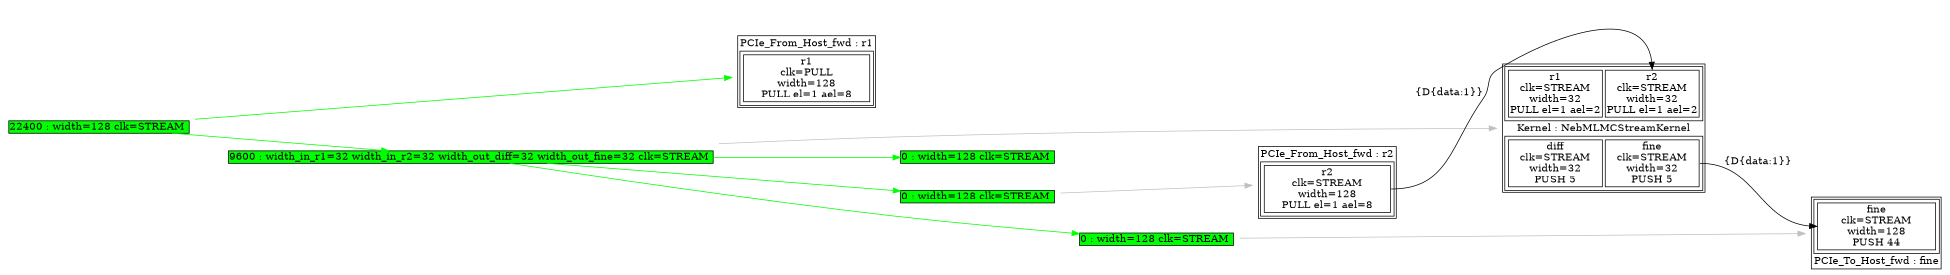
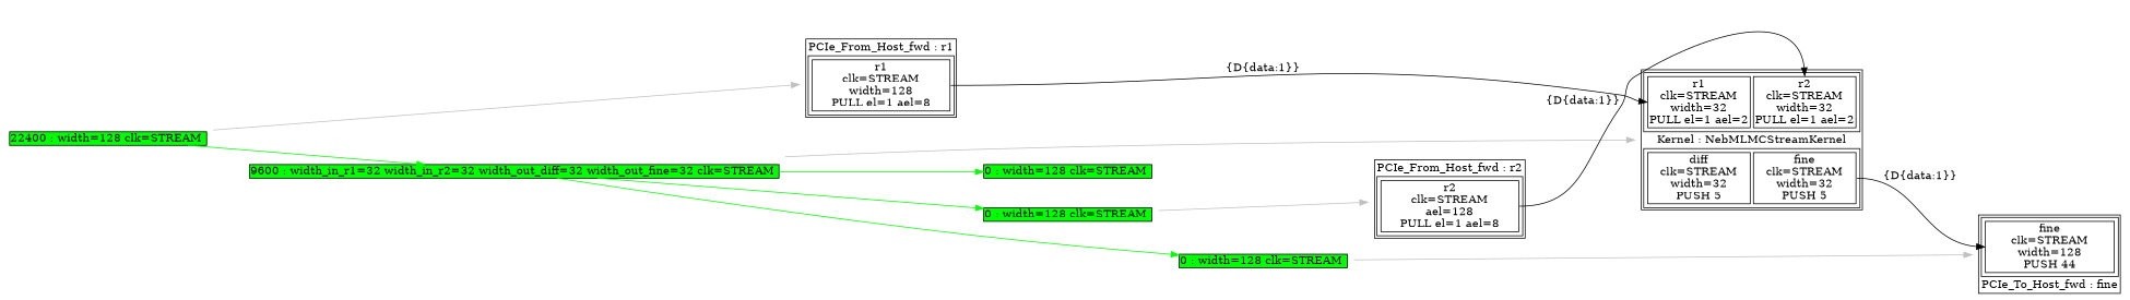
  digraph {
    rankdir=LR
    node [shape=plaintext]
    edge [color=gray]
    n1 [label=<<TABLE  BORDER="1" CELLPADDING="1" CELLSPACING="1"><TR><TD BGCOLOR="white" BORDER="0" PORT="inputs" ROWSPAN="1" COLSPAN="1"><TABLE  BORDER="1" CELLPADDING="1" CELLSPACING="4"><TR><TD BGCOLOR="white" BORDER="1" PORT="r1" ROWSPAN="1" COLSPAN="1">r1<BR/>clk=STREAM<BR/>width=32<BR/>PULL el=1 ael=2</TD><TD BGCOLOR="white" BORDER="1" PORT="r2" ROWSPAN="1" COLSPAN="1">r2<BR/>clk=STREAM<BR/>width=32<BR/>PULL el=1 ael=2</TD></TR></TABLE></TD></TR><TR><TD BGCOLOR="white" BORDER="0" PORT="node_info" ROWSPAN="1" COLSPAN="1">Kernel : NebMLMCStreamKernel</TD></TR><TR><TD BGCOLOR="white" BORDER="0" PORT="outputs" ROWSPAN="1" COLSPAN="1"><TABLE  BORDER="1" CELLPADDING="1" CELLSPACING="4"><TR><TD BGCOLOR="white" BORDER="1" PORT="diff" ROWSPAN="1" COLSPAN="1">diff<BR/>clk=STREAM<BR/>width=32<BR/>PUSH 5</TD><TD BGCOLOR="white" BORDER="1" PORT="fine" ROWSPAN="1" COLSPAN="1">fine<BR/>clk=STREAM<BR/>width=32<BR/>PUSH 5</TD></TR></TABLE></TD></TR></TABLE>>]
    n2 [label=<<TABLE  BORDER="1" CELLPADDING="1" CELLSPACING="1"><TR><TD BGCOLOR="white" BORDER="0" PORT="inputs" ROWSPAN="1" COLSPAN="1"><TABLE  BORDER="1" CELLPADDING="1" CELLSPACING="4"><TR><TD BGCOLOR="white" BORDER="1" PORT="fine" ROWSPAN="1" COLSPAN="1">fine<BR/>clk=STREAM<BR/>width=128<BR/>PUSH 44</TD></TR></TABLE></TD></TR><TR><TD BGCOLOR="white" BORDER="0" PORT="node_info" ROWSPAN="1" COLSPAN="1">PCIe_To_Host_fwd : fine</TD></TR></TABLE>>]
    n3 [label=<<TABLE  BORDER="0" CELLPADDING="0" CELLSPACING="0"><TR><TD BGCOLOR="green" BORDER="1" PORT="assignment_14" ROWSPAN="1" COLSPAN="1">9600 : width_in_r1=32 width_in_r2=32 width_out_diff=32 width_out_fine=32 clk=STREAM </TD></TR></TABLE>>]
    n4 [label=<<TABLE  BORDER="0" CELLPADDING="0" CELLSPACING="0"><TR><TD BGCOLOR="green" BORDER="1" PORT="assignment_2" ROWSPAN="1" COLSPAN="1">0 : width=128 clk=STREAM </TD></TR></TABLE>>]
    n5 [label=<<TABLE  BORDER="0" CELLPADDING="0" CELLSPACING="0"><TR><TD BGCOLOR="green" BORDER="1" PORT="assignment_5" ROWSPAN="1" COLSPAN="1">0 : width=128 clk=STREAM </TD></TR></TABLE>>]
    n6 [label=<<TABLE  BORDER="0" CELLPADDING="0" CELLSPACING="0"><TR><TD BGCOLOR="green" BORDER="1" PORT="assignment_8" ROWSPAN="1" COLSPAN="1">0 : width=128 clk=STREAM </TD></TR></TABLE>>]
-   n7 [label=<<TABLE  BORDER="1" CELLPADDING="1" CELLSPACING="1"><TR><TD BGCOLOR="white" BORDER="0" PORT="node_info" ROWSPAN="1" COLSPAN="1">PCIe_From_Host_fwd : r2</TD></TR><TR><TD BGCOLOR="white" BORDER="0" PORT="outputs" ROWSPAN="1" COLSPAN="1"><TABLE  BORDER="1" CELLPADDING="1" CELLSPACING="4"><TR><TD BGCOLOR="white" BORDER="1" PORT="r2" ROWSPAN="1" COLSPAN="1">r2<BR/>clk=STREAM<BR/>width=128<BR/>PULL el=1 ael=8</TD></TR></TABLE></TD></TR></TABLE>>]
-   n8 [label=<<TABLE  BORDER="1" CELLPADDING="1" CELLSPACING="1"><TR><TD BGCOLOR="white" BORDER="0" PORT="node_info" ROWSPAN="1" COLSPAN="1">PCIe_From_Host_fwd : r1</TD></TR><TR><TD BGCOLOR="white" BORDER="0" PORT="outputs" ROWSPAN="1" COLSPAN="1"><TABLE  BORDER="1" CELLPADDING="1" CELLSPACING="4"><TR><TD BGCOLOR="white" BORDER="1" PORT="r1" ROWSPAN="1" COLSPAN="1">r1<BR/>clk=PULL<BR/>width=128<BR/>PULL el=1 ael=8</TD></TR></TABLE></TD></TR></TABLE>>]
+   n7 [label=<<TABLE  BORDER="1" CELLPADDING="1" CELLSPACING="1"><TR><TD BGCOLOR="white" BORDER="0" PORT="node_info" ROWSPAN="1" COLSPAN="1">PCIe_From_Host_fwd : r2</TD></TR><TR><TD BGCOLOR="white" BORDER="0" PORT="outputs" ROWSPAN="1" COLSPAN="1"><TABLE  BORDER="1" CELLPADDING="1" CELLSPACING="4"><TR><TD BGCOLOR="white" BORDER="1" PORT="r2" ROWSPAN="1" COLSPAN="1">r2<BR/>clk=STREAM<BR/>ael=128<BR/>PULL el=1 ael=8</TD></TR></TABLE></TD></TR></TABLE>>]
+   n8 [label=<<TABLE  BORDER="1" CELLPADDING="1" CELLSPACING="1"><TR><TD BGCOLOR="white" BORDER="0" PORT="node_info" ROWSPAN="1" COLSPAN="1">PCIe_From_Host_fwd : r1</TD></TR><TR><TD BGCOLOR="white" BORDER="0" PORT="outputs" ROWSPAN="1" COLSPAN="1"><TABLE  BORDER="1" CELLPADDING="1" CELLSPACING="4"><TR><TD BGCOLOR="white" BORDER="1" PORT="r1" ROWSPAN="1" COLSPAN="1">r1<BR/>clk=STREAM<BR/>width=128<BR/>PULL el=1 ael=8</TD></TR></TABLE></TD></TR></TABLE>>]
    n9 [label=<<TABLE  BORDER="0" CELLPADDING="0" CELLSPACING="0"><TR><TD BGCOLOR="green" BORDER="1" PORT="assignment_17" ROWSPAN="1" COLSPAN="1">22400 : width=128 clk=STREAM </TD></TR></TABLE>>]
    n1 -> n2 [headport=fine label="{D{data:1}}" tailport=fine color=""]
    n3 -> n1
    n3 -> n4 [color=green headport=assignment_2 tailport=assignment_14]
    n3 -> n5 [color=green headport=assignment_5 tailport=assignment_14]
    n3 -> n6 [color=green headport=assignment_8 tailport=assignment_14]
    n5 -> n2
    n6 -> n7
    n7 -> n1 [headport=r2 label="{D{data:1}}" tailport=r2 color=""]
+   n8 -> n1 [headport=r1 label="{D{data:1}}" tailport=r1 color=""]
    n9 -> n3 [color=green headport=assignment_14 tailport=assignment_17]
-   n9 -> n8 [color=green]
+   n9 -> n8
  }
